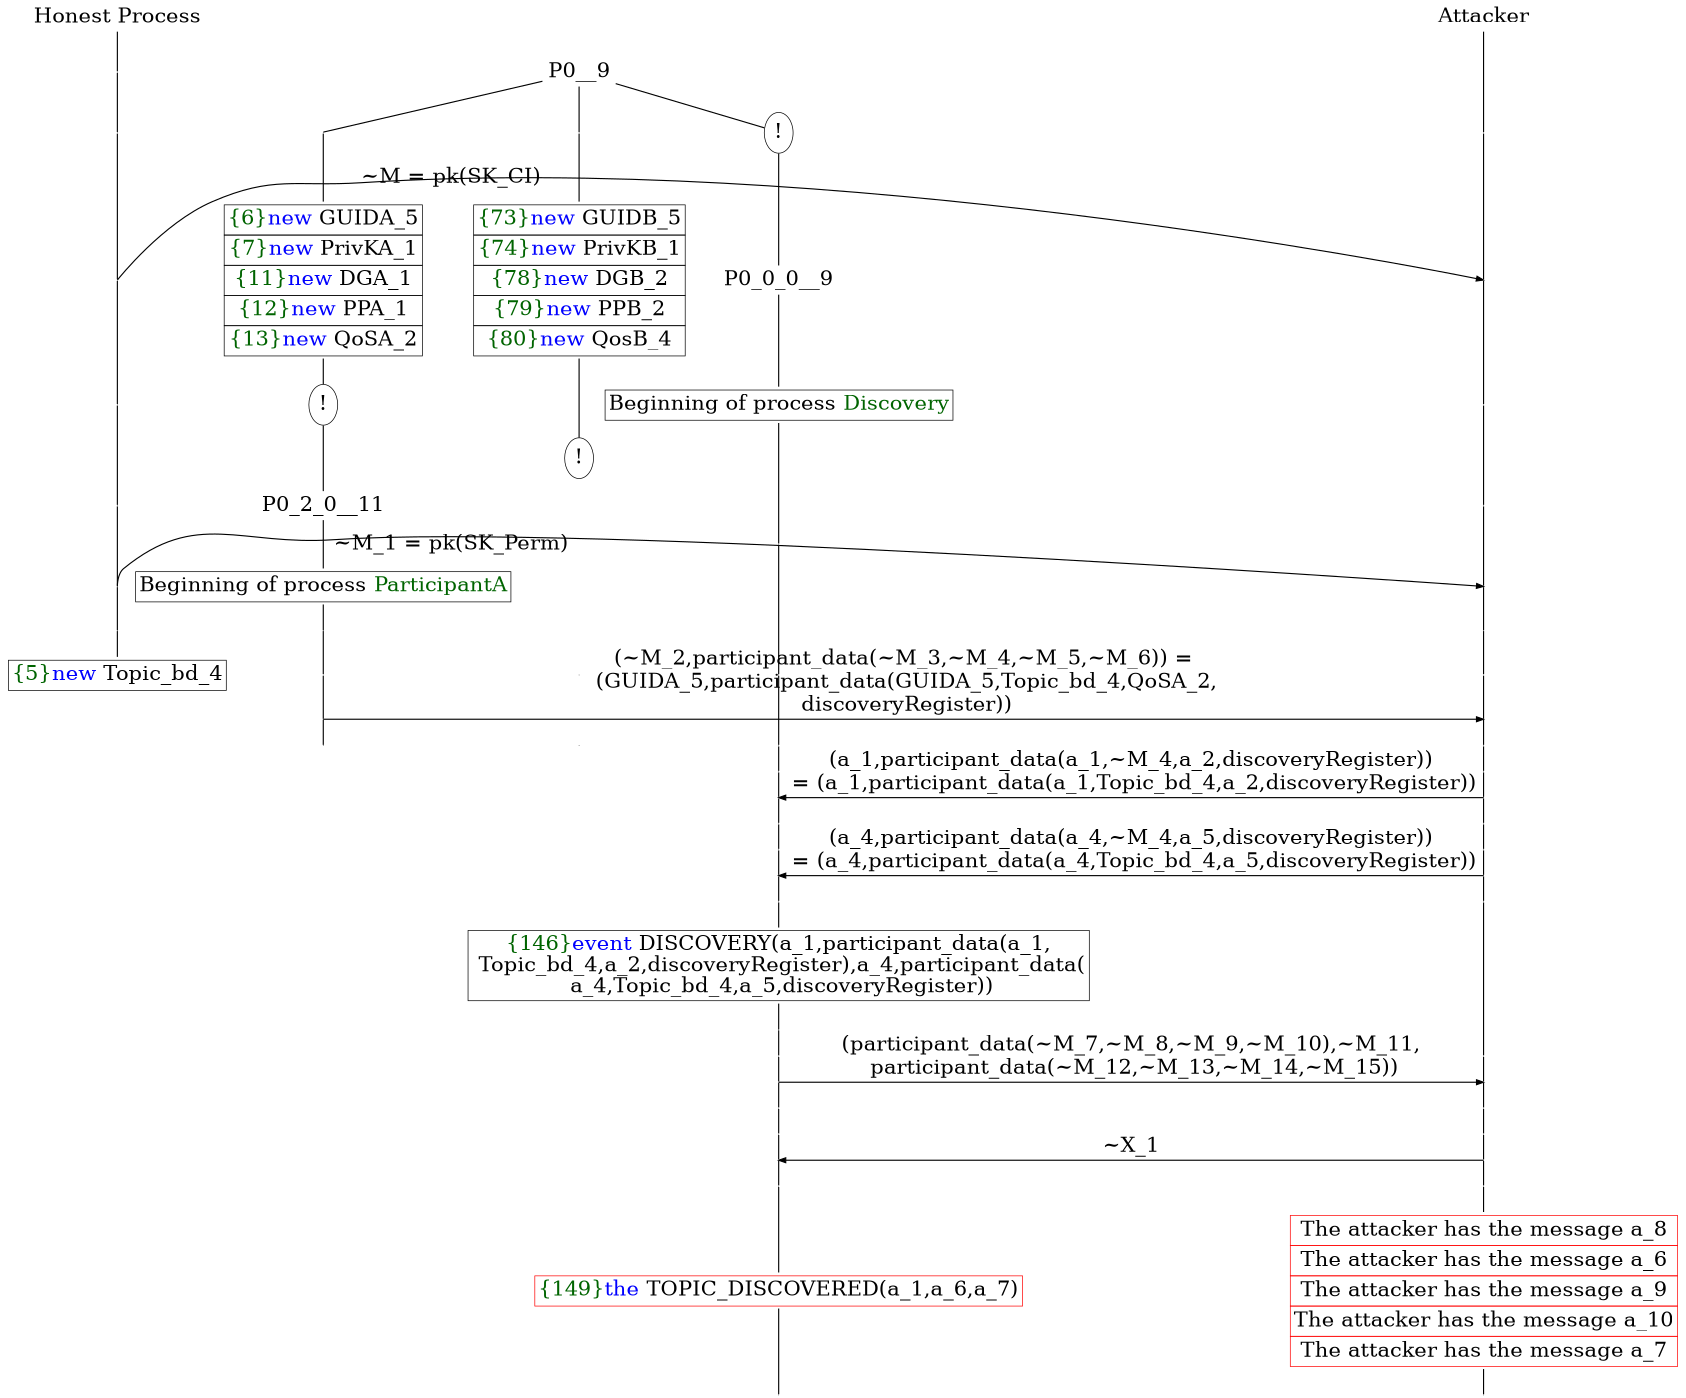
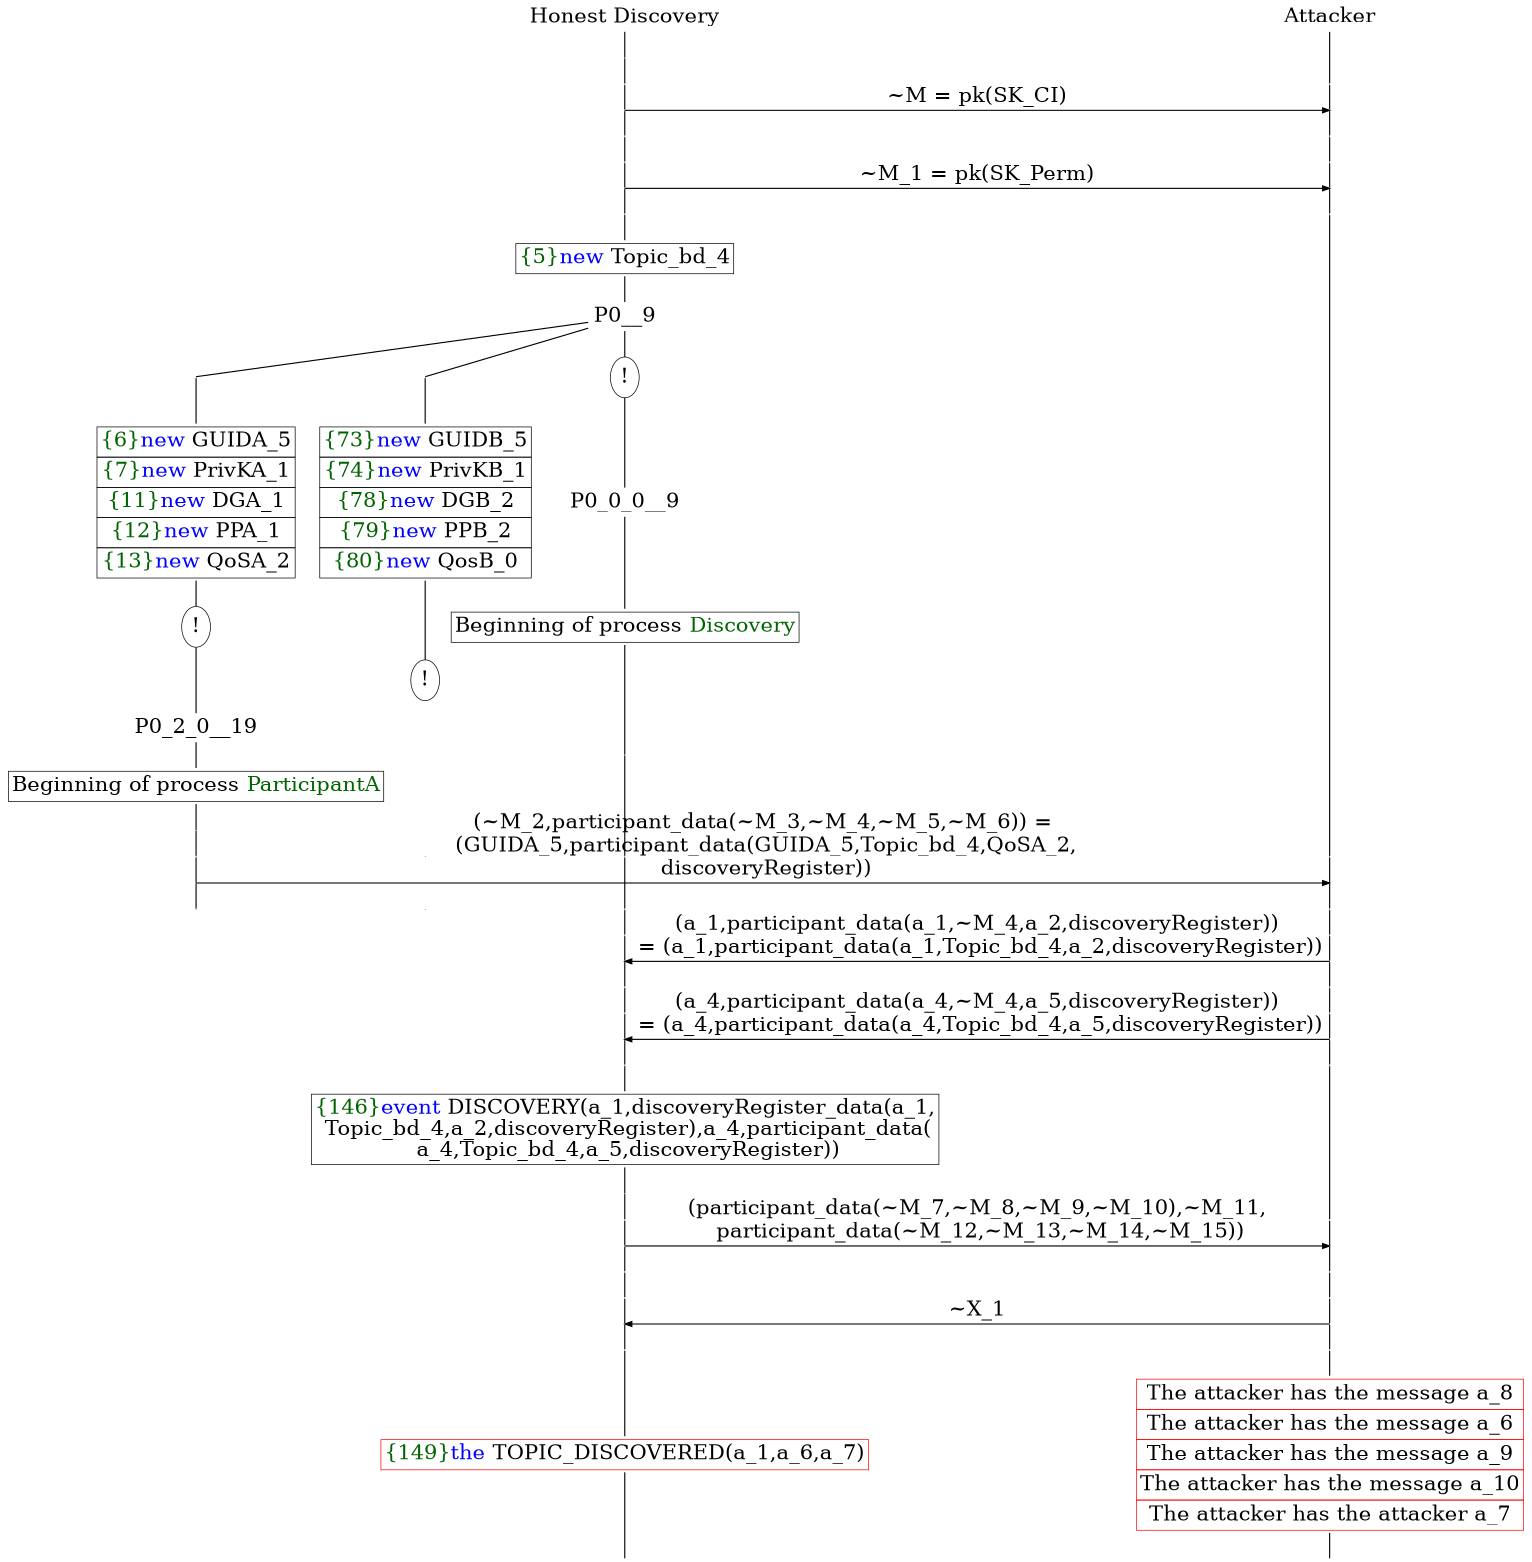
  digraph {
    ordering=out
    node [fontsize=30 shape=point]
    edge [arrowhead=none fontsize=30 penwidth=1.6 weight=100]
-   n1 [height=0 label="Honest Process" shape=plaintext width=0]
+   n1 [height=0 label="Honest Discovery" shape=plaintext width=0]
    n2 [height=0 label=Attacker shape=plaintext width=0]
    P0__2 [height=0 width=0]
    P__1 [height=0 width=0]
    P0__3 [height=0 width=0]
    P__2 [height=0 width=0]
    P0__4 [height=0 width=0]
    P__3 [height=0 width=0]
    P0__5 [height=0 width=0]
    P__4 [height=0 width=0]
    P0__6 [height=0 width=0]
    P__5 [height=0 width=0]
    P0__7 [height=0 width=0]
    P__6 [height=0 width=0]
    P0_2__9 [height=0 width=0]
    P0_1__9 [height=0 width=0]
    n17 [height=0 label="!" shape=ellipse width=0]
    P0_2_0__14 [height=0 width=0]
    P0_1__12 [height=0 style=invisible width=0]
    P0_0_0__12 [height=0 width=0]
    P__7 [height=0 width=0]
    P0_2_0__15 [height=0 width=0]
    P__8 [height=0 width=0]
    P0_2_0__16 [height=0 width=0]
    P0_1__13 [height=0 style=invisible width=0]
    P0_0_0__13 [height=0 width=0]
    P__9 [height=0 width=0]
    P0_0_0__14 [height=0 width=0]
    P__10 [height=0 width=0]
    P0_0_0__15 [height=0 width=0]
    P__11 [height=0 width=0]
    P0_0_0__16 [height=0 width=0]
    P__12 [height=0 width=0]
    P0_0_0__17 [height=0 width=0]
    P__13 [height=0 width=0]
    P0_0_0__18 [height=0 width=0]
    P__14 [height=0 width=0]
    P0_0_0__19 [height=0 width=0]
    P__15 [height=0 width=0]
    P0_0_0__22 [height=0 width=0]
    P__16 [height=0 width=0]
    P0_0_0__23 [height=0 width=0]
    P__17 [height=0 width=0]
    P0_0_0__24 [height=0 width=0]
    P__18 [height=0 width=0]
    P0_0_0__25 [height=0 width=0]
    P__19 [height=0 width=0]
    P0_0_0__26 [height=0 width=0]
    P__20 [height=0 width=0]
    P0_0_0__27 [height=0 width=0]
    P__21 [height=0 width=0]
    P0__1 [height=0 width=0]
    n53 [height=0 label=<<TABLE BORDER="0" CELLBORDER="1" CELLSPACING="0" CELLPADDING="4"> <TR><TD><FONT COLOR="darkgreen">{5}</FONT><FONT COLOR="blue">new </FONT>Topic_bd_4</TD></TR></TABLE>> shape=plaintext width=0]
    n54 [height=0 label=<<TABLE BORDER="0" CELLBORDER="1" CELLSPACING="0" CELLPADDING="4"> <TR><TD><FONT COLOR="darkgreen">{6}</FONT><FONT COLOR="blue">new </FONT>GUIDA_5</TD></TR><TR><TD><FONT COLOR="darkgreen">{7}</FONT><FONT COLOR="blue">new </FONT>PrivKA_1</TD></TR><TR><TD><FONT COLOR="darkgreen">{11}</FONT><FONT COLOR="blue">new </FONT>DGA_1</TD></TR><TR><TD><FONT COLOR="darkgreen">{12}</FONT><FONT COLOR="blue">new </FONT>PPA_1</TD></TR><TR><TD><FONT COLOR="darkgreen">{13}</FONT><FONT COLOR="blue">new </FONT>QoSA_2</TD></TR></TABLE>> shape=plaintext width=0]
-   n55 [height=0 label=<<TABLE BORDER="0" CELLBORDER="1" CELLSPACING="0" CELLPADDING="4"> <TR><TD><FONT COLOR="darkgreen">{73}</FONT><FONT COLOR="blue">new </FONT>GUIDB_5</TD></TR><TR><TD><FONT COLOR="darkgreen">{74}</FONT><FONT COLOR="blue">new </FONT>PrivKB_1</TD></TR><TR><TD><FONT COLOR="darkgreen">{78}</FONT><FONT COLOR="blue">new </FONT>DGB_2</TD></TR><TR><TD><FONT COLOR="darkgreen">{79}</FONT><FONT COLOR="blue">new </FONT>PPB_2</TD></TR><TR><TD><FONT COLOR="darkgreen">{80}</FONT><FONT COLOR="blue">new </FONT>QosB_4</TD></TR></TABLE>> shape=plaintext width=0]
+   n55 [height=0 label=<<TABLE BORDER="0" CELLBORDER="1" CELLSPACING="0" CELLPADDING="4"> <TR><TD><FONT COLOR="darkgreen">{73}</FONT><FONT COLOR="blue">new </FONT>GUIDB_5</TD></TR><TR><TD><FONT COLOR="darkgreen">{74}</FONT><FONT COLOR="blue">new </FONT>PrivKB_1</TD></TR><TR><TD><FONT COLOR="darkgreen">{78}</FONT><FONT COLOR="blue">new </FONT>DGB_2</TD></TR><TR><TD><FONT COLOR="darkgreen">{79}</FONT><FONT COLOR="blue">new </FONT>PPB_2</TD></TR><TR><TD><FONT COLOR="darkgreen">{80}</FONT><FONT COLOR="blue">new </FONT>QosB_0</TD></TR></TABLE>> shape=plaintext width=0]
    P0_0_0__9 [fixedsize=false height=0 shape=none width=0]
-   n57 [height=0 label=<<TABLE BORDER="0" CELLBORDER="1" CELLSPACING="0" CELLPADDING="4"> <TR><TD><FONT COLOR="darkgreen">{146}</FONT><FONT COLOR="blue">event</FONT> DISCOVERY(a_1,participant_data(a_1,<br/> Topic_bd_4,a_2,discoveryRegister),a_4,participant_data(<br/> a_4,Topic_bd_4,a_5,discoveryRegister))</TD></TR></TABLE>> shape=plaintext width=0]
+   n57 [height=0 label=<<TABLE BORDER="0" CELLBORDER="1" CELLSPACING="0" CELLPADDING="4"> <TR><TD><FONT COLOR="darkgreen">{146}</FONT><FONT COLOR="blue">event</FONT> DISCOVERY(a_1,discoveryRegister_data(a_1,<br/> Topic_bd_4,a_2,discoveryRegister),a_4,participant_data(<br/> a_4,Topic_bd_4,a_5,discoveryRegister))</TD></TR></TABLE>> shape=plaintext width=0]
    n58 [color=red height=0 label=<<TABLE BORDER="0" CELLBORDER="1" CELLSPACING="0" CELLPADDING="4"> <TR><TD><FONT COLOR="darkgreen">{149}</FONT><FONT COLOR="blue">the</FONT> TOPIC_DISCOVERED(a_1,a_6,a_7)</TD></TR></TABLE>> shape=plaintext width=0]
-   n59 [color=red height=0 label=<<TABLE BORDER="0" CELLBORDER="1" CELLSPACING="0" CELLPADDING="4"> <TR><TD>The attacker has the message a_8</TD></TR><TR><TD>The attacker has the message a_6</TD></TR><TR><TD>The attacker has the message a_9</TD></TR><TR><TD>The attacker has the message a_10</TD></TR><TR><TD>The attacker has the message a_7</TD></TR></TABLE>> shape=plaintext width=0]
+   n59 [color=red height=0 label=<<TABLE BORDER="0" CELLBORDER="1" CELLSPACING="0" CELLPADDING="4"> <TR><TD>The attacker has the message a_8</TD></TR><TR><TD>The attacker has the message a_6</TD></TR><TR><TD>The attacker has the message a_9</TD></TR><TR><TD>The attacker has the message a_10</TD></TR><TR><TD>The attacker has the attacker a_7</TD></TR></TABLE>> shape=plaintext width=0]
    P0__9 [fixedsize=false height=0 shape=none width=0]
    n61 [height=0 label="!" shape=ellipse width=0]
    n62 [height=0 label="!" shape=ellipse width=0]
    n63 [height=0 label=<<TABLE BORDER="0" CELLBORDER="1" CELLSPACING="0" CELLPADDING="4"> <TR><TD>Beginning of process <FONT COLOR="darkgreen">Discovery</FONT></TD></TR></TABLE>> shape=plaintext width=0]
    P0_0_0__11 [height=0 width=0]
-   P0_2_0__11 [fixedsize=false height=0 shape=none width=0]
+   P0_2_0__11 [fixedsize=false height=0 shape=none width=0 label=P0_2_0__19]
    n66 [height=0 label=<<TABLE BORDER="0" CELLBORDER="1" CELLSPACING="0" CELLPADDING="4"> <TR><TD>Beginning of process <FONT COLOR="darkgreen">ParticipantA</FONT></TD></TR></TABLE>> shape=plaintext width=0]
    P0_2_0__13 [height=0 width=0]
    P0_0_0__21 [height=0 width=0]
    P0_0_0__29 [height=0 width=0]
    P__23 [height=0 width=0]
    subgraph sub_1 {
      rank=same
      n1
      n2
    }
    subgraph sub_2 {
      rank=same
      P0__2
      P__1
    }
    subgraph sub_3 {
      rank=same
      P0__3
      P__2
    }
    subgraph sub_4 {
      rank=same
      P0__4
      P__3
    }
    subgraph sub_5 {
      rank=same
      P0__5
      P__4
    }
    subgraph sub_6 {
      rank=same
      P0__6
      P__5
    }
    subgraph sub_7 {
      rank=same
      P0__7
      P__6
    }
    subgraph sub_8 {
      rank=same
      P0_2__9
      P0_1__9
      n17
    }
    subgraph sub_9 {
      rank=same
      P0_2_0__14
      P0_1__12
      P0_0_0__12
      P__7
    }
    subgraph sub_10 {
      rank=same
      P0_2_0__15
      P__8
    }
    subgraph sub_11 {
      rank=same
      P0_2_0__16
      P0_1__13
      P0_0_0__13
      P__9
    }
    subgraph sub_12 {
      rank=same
      P0_0_0__14
      P__10
    }
    subgraph sub_13 {
      rank=same
      P0_0_0__15
      P__11
    }
    subgraph sub_14 {
      rank=same
      P0_0_0__16
      P__12
    }
    subgraph sub_15 {
      rank=same
      P0_0_0__17
      P__13
    }
    subgraph sub_16 {
      rank=same
      P0_0_0__18
      P__14
    }
    subgraph sub_17 {
      rank=same
      P0_0_0__19
      P__15
    }
    subgraph sub_18 {
      rank=same
      P0_0_0__22
      P__16
    }
    subgraph sub_19 {
      rank=same
      P0_0_0__23
      P__17
    }
    subgraph sub_20 {
      rank=same
      P0_0_0__24
      P__18
    }
    subgraph sub_21 {
      rank=same
      P0_0_0__25
      P__19
    }
    subgraph sub_22 {
      rank=same
      P0_0_0__26
      P__20
    }
    subgraph sub_23 {
      rank=same
      P0_0_0__27
      P__21
    }
    n1 -> P0__1
    n2 -> P__1
    P0__2 -> P0__3
    P__1 -> P__2
    P0__3 -> P__2 [arrowhead=normal label=<~M = pk(SK_CI)> weight=""]
    P0__3 -> P0__4
    P__2 -> P__3
    P0__4 -> P0__5
    P__3 -> P__4
    P0__5 -> P0__6
    P__4 -> P__5
    P0__6 -> P__5 [arrowhead=normal label=<~M_1 = pk(SK_Perm)> weight=""]
    P0__6 -> P0__7
    P__5 -> P__6
    P0__7 -> n53
    P__6 -> P__7
    P0_2__9 -> n54
    P0_1__9 -> n55
    n17 -> P0_0_0__9
    P0_2_0__14 -> P0_2_0__15
    P0_1__12 -> P0_1__13 [style=invisible]
    P0_0_0__12 -> P0_0_0__13
    P__7 -> P__8
    P0_2_0__15 -> P__8 [arrowhead=normal label=<(~M_2,participant_data(~M_3,~M_4,~M_5,~M_6)) =<br/> (GUIDA_5,participant_data(GUIDA_5,Topic_bd_4,QoSA_2,<br/> discoveryRegister))> weight=""]
    P0_2_0__15 -> P0_2_0__16
    P__8 -> P__9
    P0_0_0__13 -> P0_0_0__14
    P__9 -> P__10
    P0_0_0__14 -> P0_0_0__15
    P__10 -> P__11
    P0_0_0__15 -> P__11 [arrowhead=normal dir=back label=<(a_1,participant_data(a_1,~M_4,a_2,discoveryRegister))<br/> = (a_1,participant_data(a_1,Topic_bd_4,a_2,discoveryRegister))> weight=""]
    P0_0_0__15 -> P0_0_0__16
    P__11 -> P__12
    P0_0_0__16 -> P0_0_0__17
    P__12 -> P__13
    P0_0_0__17 -> P0_0_0__18
    P__13 -> P__14
    P0_0_0__18 -> P__14 [arrowhead=normal dir=back label=<(a_4,participant_data(a_4,~M_4,a_5,discoveryRegister))<br/> = (a_4,participant_data(a_4,Topic_bd_4,a_5,discoveryRegister))> weight=""]
    P0_0_0__18 -> P0_0_0__19
    P__14 -> P__15
    P0_0_0__19 -> n57
    P__15 -> P__16
    P0_0_0__22 -> P0_0_0__23
    P__16 -> P__17
    P0_0_0__23 -> P__17 [arrowhead=normal label=<(participant_data(~M_7,~M_8,~M_9,~M_10),~M_11,<br/> participant_data(~M_12,~M_13,~M_14,~M_15))> weight=""]
    P0_0_0__23 -> P0_0_0__24
    P__17 -> P__18
    P0_0_0__24 -> P0_0_0__25
    P__18 -> P__19
    P0_0_0__25 -> P0_0_0__26
    P__19 -> P__20
    P0_0_0__26 -> P__20 [arrowhead=normal dir=back label=<~X_1> weight=""]
    P0_0_0__26 -> P0_0_0__27
    P__20 -> P__21
    P0_0_0__27 -> n58
    P__21 -> n59
    P0__1 -> P0__2
+   n53 -> P0__9
    n54 -> n61
    n55 -> n62
    P0_0_0__9 -> n63
    n57 -> P0_0_0__21
    n58 -> P0_0_0__29
    n59 -> P__23
    P0__9 -> P0_2__9 [weight=""]
    P0__9 -> P0_1__9 [weight=""]
    P0__9 -> n17 [weight=""]
    n61 -> P0_2_0__11
    n62 -> P0_1__12 [style=invisible]
    n63 -> P0_0_0__11
    P0_0_0__11 -> P0_0_0__12
    P0_2_0__11 -> n66
    n66 -> P0_2_0__13
    P0_2_0__13 -> P0_2_0__14
    P0_0_0__21 -> P0_0_0__22
  }
